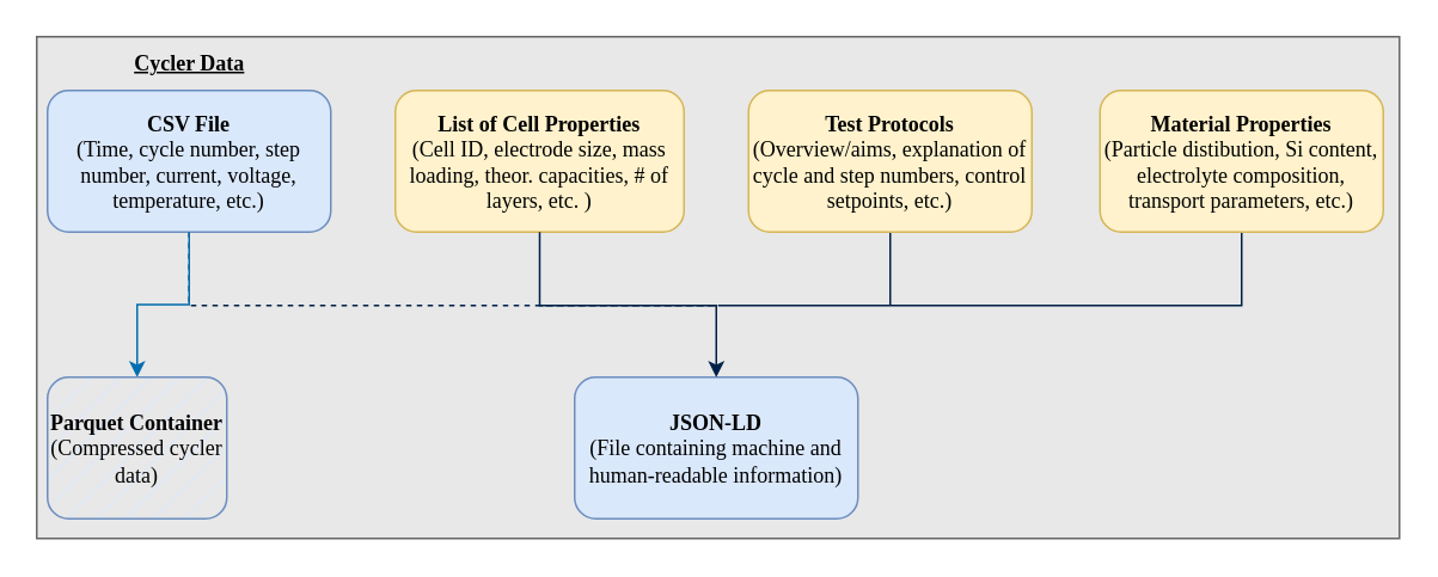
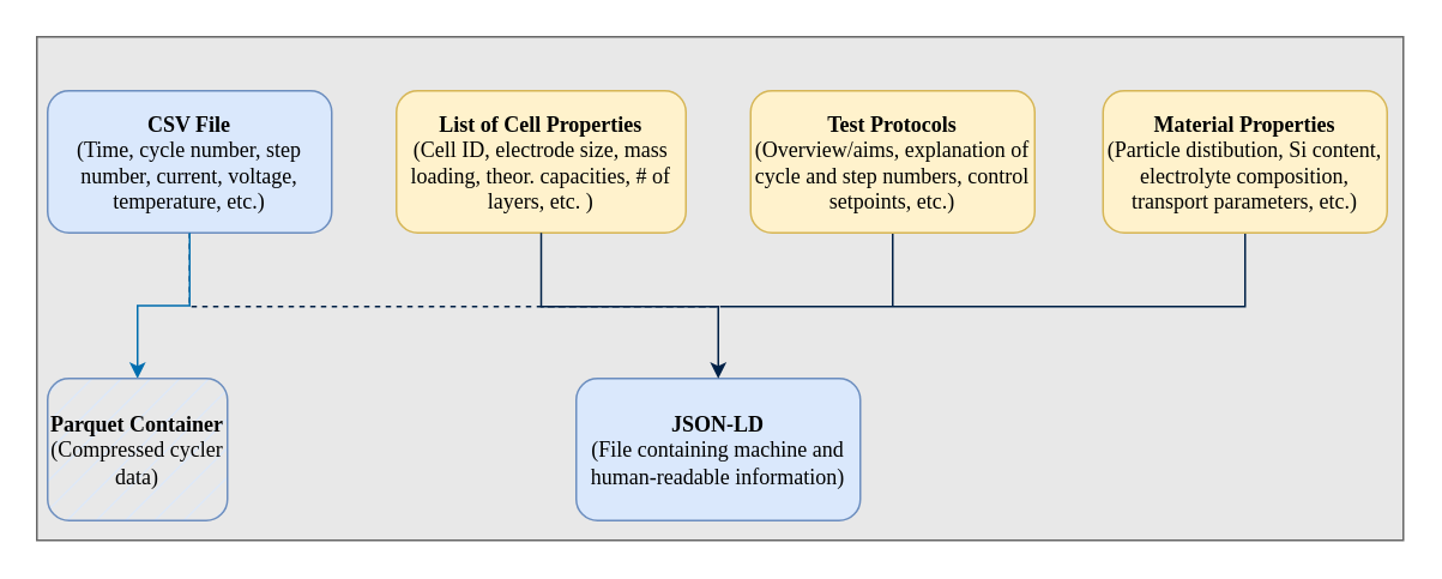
  <mxCell id="0" />
  <mxCell id="1" parent="0" />
  <mxCell id="2" value="" style="rounded=0;whiteSpace=wrap;html=1;fillColor=#E8E8E8;strokeColor=#666666;fontColor=#333333;" parent="1" vertex="1"><mxGeometry x="20" y="20" width="760" height="280" as="geometry" /></mxCell>
  <mxCell id="3" style="edgeStyle=orthogonalEdgeStyle;rounded=0;orthogonalLoop=1;jettySize=auto;html=1;fontColor=#000000;exitX=0.5;exitY=1;exitDx=0;exitDy=0;strokeColor=#002147;dashed=1;endArrow=none;endFill=0;" parent="1" source="4" edge="1"><mxGeometry relative="1" as="geometry"><Array as="points"><mxPoint x="105" y="170" /><mxPoint x="399" y="170" /></Array><mxPoint x="300" y="170" as="targetPoint" /></mxGeometry></mxCell>
  <mxCell id="4" value="&lt;div&gt;&lt;font face=&quot;Garamond&quot;&gt;&lt;b&gt;CSV File&lt;/b&gt;&lt;/font&gt;&lt;/div&gt;&lt;div&gt;&lt;font face=&quot;Garamond&quot;&gt;(Time, cycle number, step number, current, voltage, temperature, etc.)&lt;br&gt;&lt;/font&gt;&lt;/div&gt;" style="rounded=1;whiteSpace=wrap;html=1;aspect=fixed;fillColor=#dae8fc;strokeColor=#6c8ebf;fontColor=#000000;" parent="1" vertex="1"><mxGeometry x="26" y="50" width="158" height="79" as="geometry" /></mxCell>
  <mxCell id="5" value="&lt;div&gt;&lt;font face=&quot;Garamond&quot;&gt;&lt;b&gt;List of Cell Properties&lt;/b&gt;&lt;br&gt;&lt;/font&gt;&lt;/div&gt;&lt;div&gt;&lt;font face=&quot;Garamond&quot;&gt;(Cell ID, electrode size, mass loading, theor. capacities, # of layers, etc. )&lt;br&gt;&lt;/font&gt;&lt;/div&gt;" style="rounded=1;whiteSpace=wrap;html=1;fillColor=#fff2cc;strokeColor=#d6b656;fontColor=#000000;" parent="1" vertex="1"><mxGeometry x="220" y="50" width="161" height="79" as="geometry" /></mxCell>
  <mxCell id="6" style="edgeStyle=orthogonalEdgeStyle;rounded=0;orthogonalLoop=1;jettySize=auto;html=1;endArrow=none;endFill=0;fontColor=#000000;strokeColor=#002147;" parent="1" source="7" edge="1"><mxGeometry relative="1" as="geometry"><mxPoint x="496" y="170" as="targetPoint" /></mxGeometry></mxCell>
  <mxCell id="7" value="&lt;div&gt;&lt;font face=&quot;Garamond&quot;&gt;&lt;b&gt;Test Protocols&lt;/b&gt;&lt;/font&gt;&lt;/div&gt;&lt;div&gt;&lt;font face=&quot;Garamond&quot;&gt;(Overview/aims, explanation of cycle and step numbers, control setpoints, etc.)&lt;b&gt;&lt;br&gt;&lt;/b&gt;&lt;/font&gt;&lt;/div&gt;" style="rounded=1;whiteSpace=wrap;html=1;aspect=fixed;fillColor=#fff2cc;strokeColor=#d6b656;fontColor=#000000;" parent="1" vertex="1"><mxGeometry x="417" y="50" width="158" height="79" as="geometry" /></mxCell>
  <mxCell id="8" style="edgeStyle=orthogonalEdgeStyle;rounded=0;orthogonalLoop=1;jettySize=auto;html=1;endArrow=none;endFill=0;fontColor=#000000;strokeColor=#002147;" parent="1" source="9" edge="1"><mxGeometry relative="1" as="geometry"><mxPoint x="400" y="170" as="targetPoint" /><Array as="points"><mxPoint x="692" y="170" /></Array></mxGeometry></mxCell>
  <mxCell id="9" value="&lt;div&gt;&lt;font face=&quot;Garamond&quot;&gt;&lt;b&gt;Material Properties&lt;/b&gt;&lt;/font&gt;&lt;/div&gt;&lt;div&gt;&lt;font face=&quot;Garamond&quot;&gt;(Particle distibution, Si content, electrolyte composition, transport parameters, etc.)&lt;br&gt;&lt;/font&gt;&lt;/div&gt;" style="rounded=1;whiteSpace=wrap;html=1;aspect=fixed;fillColor=#fff2cc;strokeColor=#d6b656;fontColor=#000000;" parent="1" vertex="1"><mxGeometry x="613" y="50" width="158" height="79" as="geometry" /></mxCell>
  <mxCell id="10" value="&lt;div&gt;&lt;font face=&quot;Garamond&quot;&gt;&lt;b&gt;JSON-LD&lt;/b&gt;&lt;/font&gt;&lt;/div&gt;&lt;div&gt;&lt;font face=&quot;Garamond&quot;&gt;(File containing machine and human-readable information)&lt;br&gt;&lt;/font&gt;&lt;/div&gt;" style="rounded=1;whiteSpace=wrap;html=1;aspect=fixed;fillColor=#dae8fc;strokeColor=#6c8ebf;fontColor=#000000;" parent="1" vertex="1"><mxGeometry x="320" y="210" width="158" height="79" as="geometry" /></mxCell>
- <mxCell id="11" value="&lt;u&gt;&lt;font face=&quot;Garamond&quot;&gt;&lt;b&gt;Cycler Data&lt;/b&gt;&lt;br&gt;&lt;/font&gt;&lt;/u&gt;" style="text;html=1;align=center;verticalAlign=middle;resizable=0;points=[];autosize=1;strokeColor=none;fillColor=none;fontColor=#000000;" parent="1" vertex="1"><mxGeometry x="60" y="20" width="90" height="30" as="geometry" /></mxCell>
  <mxCell id="12" style="edgeStyle=orthogonalEdgeStyle;rounded=0;orthogonalLoop=1;jettySize=auto;html=1;startArrow=classic;startFill=1;endArrow=none;endFill=0;fillColor=#1ba1e2;strokeColor=#006EAF;fontColor=#000000;entryX=0.5;entryY=1;entryDx=0;entryDy=0;" parent="1" source="13" target="4" edge="1"><mxGeometry relative="1" as="geometry"><mxPoint x="290" y="170" as="targetPoint" /></mxGeometry></mxCell>
  <mxCell id="13" value="&lt;font face=&quot;Garamond&quot;&gt;&lt;b&gt;Parquet Container&lt;br&gt;&lt;/b&gt;&lt;/font&gt;&lt;div&gt;&lt;font face=&quot;Garamond&quot;&gt;(Compressed cycler data)&lt;br&gt;&lt;/font&gt;&lt;/div&gt;" style="rounded=1;whiteSpace=wrap;html=1;aspect=fixed;fillColor=#dae8fc;strokeColor=#6c8ebf;fillStyle=hatch;fontColor=#000000;" parent="1" vertex="1"><mxGeometry x="26" y="210" width="100" height="79" as="geometry" /></mxCell>
  <mxCell id="14" style="edgeStyle=orthogonalEdgeStyle;rounded=0;orthogonalLoop=1;jettySize=auto;html=1;endArrow=classic;endFill=1;fontColor=#000000;exitX=0.5;exitY=1;exitDx=0;exitDy=0;strokeColor=#002147;entryX=0.5;entryY=0;entryDx=0;entryDy=0;" parent="1" source="5" edge="1" target="10"><mxGeometry relative="1" as="geometry"><mxPoint x="300" y="170" as="targetPoint" /><mxPoint x="506" y="139" as="sourcePoint" /><Array as="points"><mxPoint x="300" y="170" /><mxPoint x="399" y="170" /></Array></mxGeometry></mxCell>
